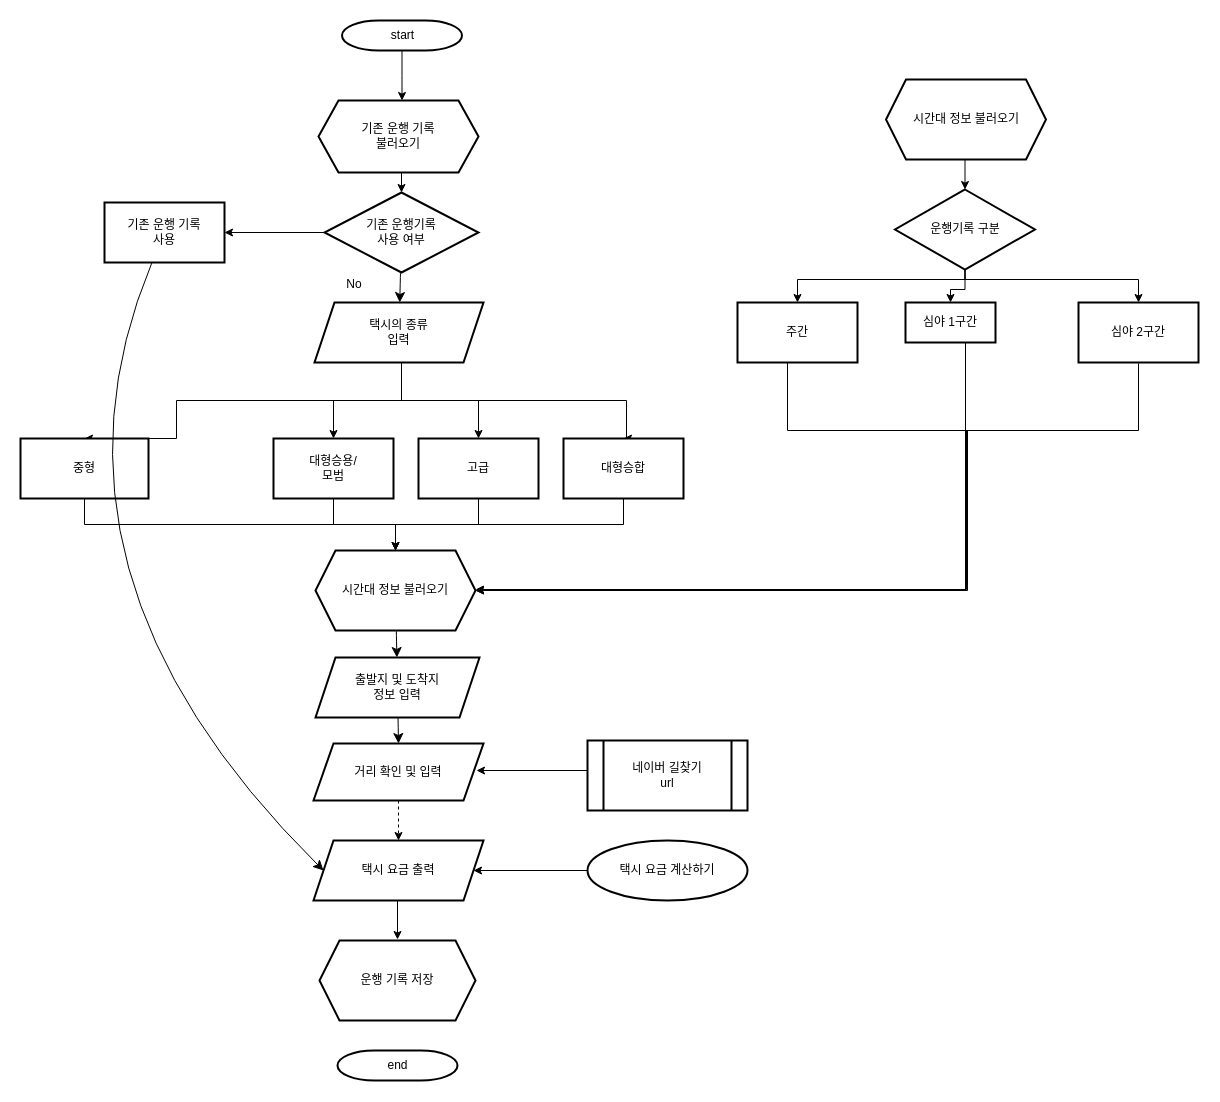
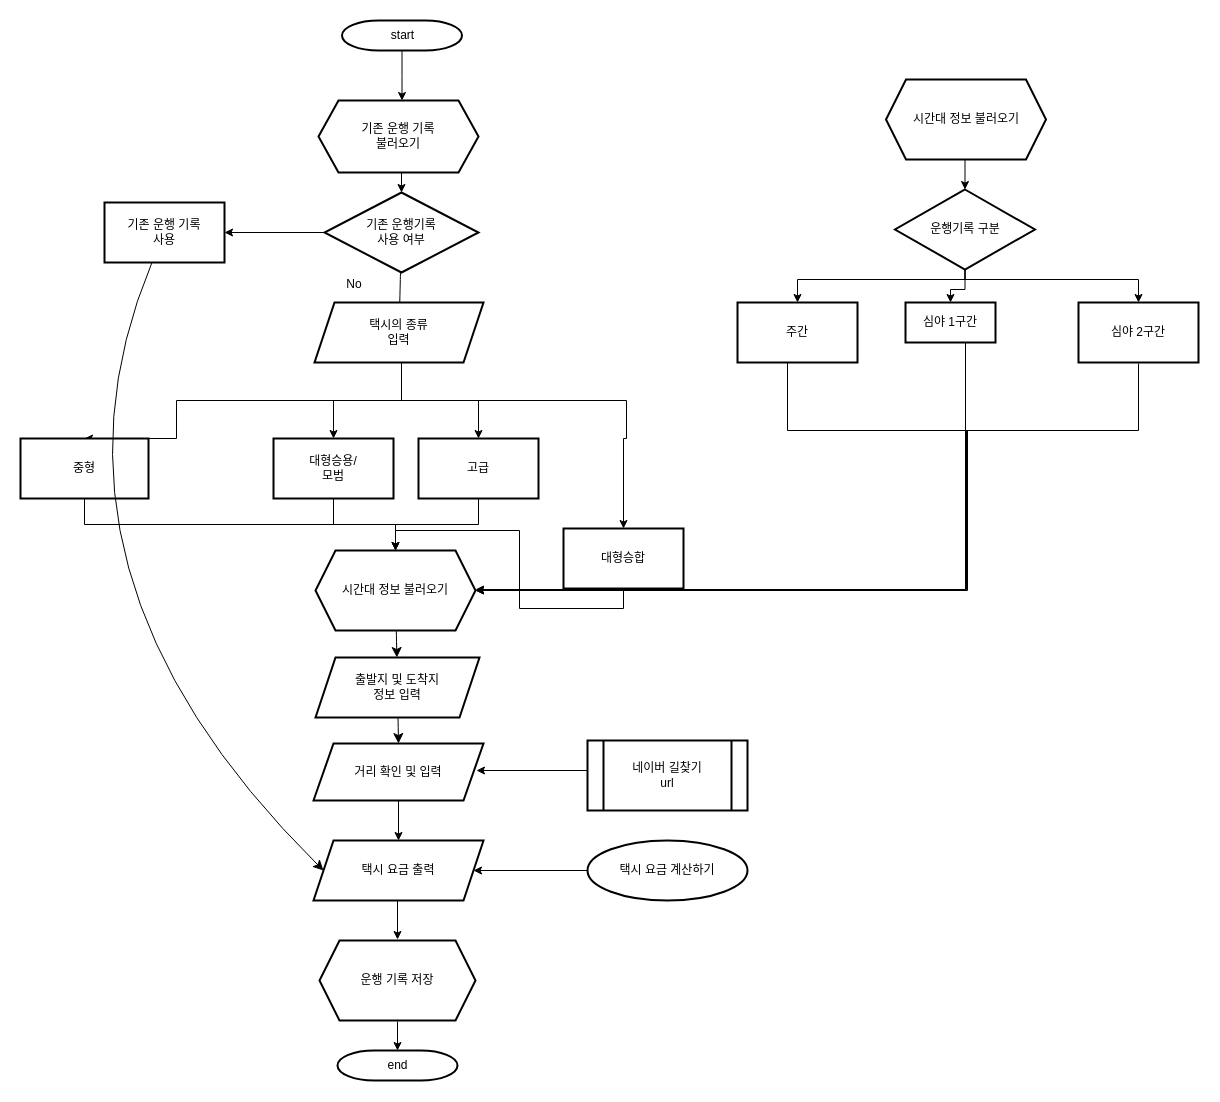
  <mxCell id="0" />
  <mxCell id="1" parent="0" />
  <mxCell id="2" value="" style="edgeStyle=orthogonalEdgeStyle;rounded=0;orthogonalLoop=1;jettySize=auto;html=1;fontFamily=Helvetica;fontSize=12;fontColor=default;fontStyle=0;" parent="1" source="3" edge="1"><mxGeometry relative="1" as="geometry"><mxPoint x="401.5" y="100" as="targetPoint" /></mxGeometry></mxCell>
  <mxCell id="3" value="start" style="shape=mxgraph.flowchart.terminator;strokeWidth=2;gradientColor=none;gradientDirection=north;fontStyle=0;html=1;" parent="1" vertex="1"><mxGeometry x="341.5" y="20" width="120" height="30" as="geometry" /></mxCell>
  <mxCell id="4" value="" style="edgeStyle=orthogonalEdgeStyle;rounded=0;orthogonalLoop=1;jettySize=auto;html=1;fontFamily=Helvetica;fontSize=12;fontColor=default;fontStyle=0;" parent="1" source="7" target="9" edge="1"><mxGeometry relative="1" as="geometry" /></mxCell>
  <mxCell id="5" style="edgeStyle=orthogonalEdgeStyle;rounded=0;orthogonalLoop=1;jettySize=auto;html=1;exitX=0.5;exitY=1;exitDx=0;exitDy=0;entryX=0.5;entryY=0;entryDx=0;entryDy=0;fontFamily=Helvetica;fontSize=12;fontColor=default;fontStyle=0;" parent="1" source="7" target="16" edge="1"><mxGeometry relative="1" as="geometry"><Array as="points"><mxPoint x="969.5" y="279" /><mxPoint x="791.5" y="279" /></Array></mxGeometry></mxCell>
  <mxCell id="6" style="edgeStyle=orthogonalEdgeStyle;rounded=0;orthogonalLoop=1;jettySize=auto;html=1;exitX=0.5;exitY=1;exitDx=0;exitDy=0;entryX=0.5;entryY=0;entryDx=0;entryDy=0;fontFamily=Helvetica;fontSize=12;fontColor=default;fontStyle=0;" parent="1" source="7" target="18" edge="1"><mxGeometry relative="1" as="geometry"><Array as="points"><mxPoint x="969.5" y="279" /><mxPoint x="1142.5" y="279" /></Array></mxGeometry></mxCell>
  <mxCell id="7" value="운행기록 구분" style="rhombus;whiteSpace=wrap;html=1;strokeWidth=2;gradientColor=none;gradientDirection=north;fontStyle=0;" parent="1" vertex="1"><mxGeometry x="894.5" y="189" width="140" height="80" as="geometry" /></mxCell>
  <mxCell id="8" style="edgeStyle=orthogonalEdgeStyle;rounded=0;orthogonalLoop=1;jettySize=auto;html=1;exitX=0.5;exitY=1;exitDx=0;exitDy=0;entryX=1;entryY=0.5;entryDx=0;entryDy=0;" parent="1" source="9" target="48" edge="1"><mxGeometry relative="1" as="geometry"><mxPoint x="965.5" y="489" as="targetPoint" /><Array as="points"><mxPoint x="965" y="590" /></Array></mxGeometry></mxCell>
  <mxCell id="9" value="심야 1구간" style="whiteSpace=wrap;html=1;strokeWidth=2;gradientColor=none;gradientDirection=north;fontStyle=0;" parent="1" vertex="1"><mxGeometry x="905" y="302" width="90" height="40" as="geometry" /></mxCell>
  <mxCell id="10" style="edgeStyle=orthogonalEdgeStyle;rounded=0;orthogonalLoop=1;jettySize=auto;html=1;entryX=0.5;entryY=0;entryDx=0;entryDy=0;fontFamily=Helvetica;fontSize=12;fontColor=default;fontStyle=0;" parent="1" source="14" target="26" edge="1"><mxGeometry relative="1" as="geometry"><Array as="points"><mxPoint x="401" y="400" /><mxPoint x="478" y="400" /></Array></mxGeometry></mxCell>
  <mxCell id="11" style="edgeStyle=orthogonalEdgeStyle;rounded=0;orthogonalLoop=1;jettySize=auto;html=1;entryX=0.5;entryY=0;entryDx=0;entryDy=0;fontFamily=Helvetica;fontSize=12;fontColor=default;fontStyle=0;" parent="1" source="14" target="24" edge="1"><mxGeometry relative="1" as="geometry"><Array as="points"><mxPoint x="401" y="400" /><mxPoint x="333" y="400" /></Array></mxGeometry></mxCell>
  <mxCell id="12" style="edgeStyle=orthogonalEdgeStyle;rounded=0;orthogonalLoop=1;jettySize=auto;html=1;entryX=0.5;entryY=0;entryDx=0;entryDy=0;fontFamily=Helvetica;fontSize=12;fontColor=default;fontStyle=0;" parent="1" source="14" target="22" edge="1"><mxGeometry relative="1" as="geometry"><Array as="points"><mxPoint x="401" y="400" /><mxPoint x="176" y="400" /><mxPoint x="176" y="438" /></Array></mxGeometry></mxCell>
  <mxCell id="13" style="edgeStyle=orthogonalEdgeStyle;rounded=0;orthogonalLoop=1;jettySize=auto;html=1;entryX=0.5;entryY=0;entryDx=0;entryDy=0;fontFamily=Helvetica;fontSize=12;fontColor=default;fontStyle=0;" parent="1" source="14" target="28" edge="1"><mxGeometry relative="1" as="geometry"><Array as="points"><mxPoint x="401" y="400" /><mxPoint x="626" y="400" /><mxPoint x="626" y="438" /></Array></mxGeometry></mxCell>
  <mxCell id="14" value="택시의 종류&lt;div&gt;입력&lt;/div&gt;" style="shape=parallelogram;perimeter=parallelogramPerimeter;whiteSpace=wrap;html=1;fixedSize=1;strokeColor=default;strokeWidth=2;align=center;verticalAlign=middle;fontFamily=Helvetica;fontSize=12;fontColor=default;fontStyle=0;fillColor=default;gradientColor=none;gradientDirection=north;" parent="1" vertex="1"><mxGeometry x="314" y="302" width="169" height="60" as="geometry" /></mxCell>
  <mxCell id="15" style="edgeStyle=orthogonalEdgeStyle;rounded=0;orthogonalLoop=1;jettySize=auto;html=1;exitX=0.5;exitY=1;exitDx=0;exitDy=0;" parent="1" source="16" target="48" edge="1"><mxGeometry relative="1" as="geometry"><mxPoint x="965.5" y="489" as="targetPoint" /><Array as="points"><mxPoint x="787" y="430" /><mxPoint x="967" y="430" /><mxPoint x="967" y="590" /></Array></mxGeometry></mxCell>
  <mxCell id="16" value="주간" style="whiteSpace=wrap;html=1;strokeWidth=2;gradientColor=none;gradientDirection=north;fontStyle=0;" parent="1" vertex="1"><mxGeometry x="737" y="302" width="120" height="60" as="geometry" /></mxCell>
  <mxCell id="17" style="edgeStyle=orthogonalEdgeStyle;rounded=0;orthogonalLoop=1;jettySize=auto;html=1;exitX=0.5;exitY=1;exitDx=0;exitDy=0;" parent="1" edge="1"><mxGeometry relative="1" as="geometry"><mxPoint x="1138" y="363" as="sourcePoint" /><mxPoint x="475" y="589" as="targetPoint" /><Array as="points"><mxPoint x="1138" y="430" /><mxPoint x="966" y="430" /><mxPoint x="966" y="589" /></Array></mxGeometry></mxCell>
  <mxCell id="18" value="심야 2구간" style="whiteSpace=wrap;html=1;strokeWidth=2;gradientColor=none;gradientDirection=north;fontStyle=0;" parent="1" vertex="1"><mxGeometry x="1078" y="302" width="120" height="60" as="geometry" /></mxCell>
  <mxCell id="19" style="edgeStyle=orthogonalEdgeStyle;rounded=0;orthogonalLoop=1;jettySize=auto;html=1;exitX=0.5;exitY=1;exitDx=0;exitDy=0;entryX=0.5;entryY=0;entryDx=0;entryDy=0;fontFamily=Helvetica;fontSize=12;fontColor=default;fontStyle=0;" parent="1" source="20" target="7" edge="1"><mxGeometry relative="1" as="geometry" /></mxCell>
  <mxCell id="20" value="시간대 정보 불러오기" style="shape=hexagon;perimeter=hexagonPerimeter2;whiteSpace=wrap;html=1;fixedSize=1;strokeColor=default;strokeWidth=2;align=center;verticalAlign=middle;fontFamily=Helvetica;fontSize=12;fontColor=default;fontStyle=0;fillColor=default;gradientColor=none;gradientDirection=north;" parent="1" vertex="1"><mxGeometry x="885.5" y="79" width="160" height="80" as="geometry" /></mxCell>
  <mxCell id="21" style="edgeStyle=orthogonalEdgeStyle;rounded=0;orthogonalLoop=1;jettySize=auto;html=1;exitX=0.5;exitY=1;exitDx=0;exitDy=0;" parent="1" source="22" target="48" edge="1"><mxGeometry relative="1" as="geometry" /></mxCell>
  <mxCell id="22" value="중형" style="whiteSpace=wrap;html=1;strokeWidth=2;fontStyle=0;gradientColor=none;gradientDirection=north;" parent="1" vertex="1"><mxGeometry x="20" y="438" width="128" height="60" as="geometry" /></mxCell>
  <mxCell id="23" style="edgeStyle=orthogonalEdgeStyle;rounded=0;orthogonalLoop=1;jettySize=auto;html=1;exitX=0.5;exitY=1;exitDx=0;exitDy=0;entryX=0.5;entryY=0;entryDx=0;entryDy=0;" parent="1" source="24" target="48" edge="1"><mxGeometry relative="1" as="geometry" /></mxCell>
  <mxCell id="24" value="대형승용/&lt;div&gt;모범&lt;/div&gt;" style="whiteSpace=wrap;html=1;strokeWidth=2;fontStyle=0;gradientColor=none;gradientDirection=north;" parent="1" vertex="1"><mxGeometry x="273" y="438" width="120" height="60" as="geometry" /></mxCell>
  <mxCell id="25" style="edgeStyle=orthogonalEdgeStyle;rounded=0;orthogonalLoop=1;jettySize=auto;html=1;exitX=0.5;exitY=1;exitDx=0;exitDy=0;" parent="1" source="26" edge="1"><mxGeometry relative="1" as="geometry"><mxPoint x="397" y="620" as="targetPoint" /><Array as="points"><mxPoint x="478" y="524" /><mxPoint x="395" y="524" /><mxPoint x="395" y="620" /></Array></mxGeometry></mxCell>
  <mxCell id="26" value="고급" style="whiteSpace=wrap;html=1;strokeWidth=2;fontStyle=0;gradientColor=none;gradientDirection=north;" parent="1" vertex="1"><mxGeometry x="418" y="438" width="120" height="60" as="geometry" /></mxCell>
  <mxCell id="27" style="edgeStyle=orthogonalEdgeStyle;rounded=0;orthogonalLoop=1;jettySize=auto;html=1;exitX=0.5;exitY=1;exitDx=0;exitDy=0;entryX=0.5;entryY=0;entryDx=0;entryDy=0;" parent="1" source="28" target="48" edge="1"><mxGeometry relative="1" as="geometry"><mxPoint x="402" y="549" as="targetPoint" /></mxGeometry></mxCell>
- <mxCell id="28" value="대형승합" style="whiteSpace=wrap;html=1;strokeWidth=2;fontStyle=0;gradientColor=none;gradientDirection=north;" parent="1" vertex="1"><mxGeometry x="563" y="438" width="120" height="60" as="geometry" /></mxCell>
+ <mxCell id="28" value="대형승합" style="whiteSpace=wrap;html=1;strokeWidth=2;fontStyle=0;gradientColor=none;gradientDirection=north;" parent="1" vertex="1"><mxGeometry x="563" y="528" width="120" height="60" as="geometry" /></mxCell>
  <mxCell id="29" style="edgeStyle=orthogonalEdgeStyle;rounded=0;orthogonalLoop=1;jettySize=auto;html=1;exitX=0.5;exitY=1;exitDx=0;exitDy=0;entryX=0.5;entryY=0;entryDx=0;entryDy=0;fontFamily=Helvetica;fontSize=12;fontColor=default;fontStyle=0;" parent="1" source="30" target="33" edge="1"><mxGeometry relative="1" as="geometry" /></mxCell>
  <mxCell id="30" value="기존 운행 기록&lt;div&gt;불러오기&lt;/div&gt;" style="shape=hexagon;perimeter=hexagonPerimeter2;whiteSpace=wrap;html=1;fixedSize=1;strokeColor=default;strokeWidth=2;align=center;verticalAlign=middle;fontFamily=Helvetica;fontSize=12;fontColor=default;fontStyle=0;fillColor=default;gradientColor=none;gradientDirection=north;" parent="1" vertex="1"><mxGeometry x="318" y="100" width="160" height="72" as="geometry" /></mxCell>
  <mxCell id="31" value="" style="edgeStyle=orthogonalEdgeStyle;rounded=0;orthogonalLoop=1;jettySize=auto;html=1;fontFamily=Helvetica;fontSize=12;fontColor=default;fontStyle=0;" parent="1" source="33" target="35" edge="1"><mxGeometry relative="1" as="geometry" /></mxCell>
- <mxCell id="32" value="" style="edgeStyle=none;curved=1;rounded=0;orthogonalLoop=1;jettySize=auto;html=1;fontSize=12;startSize=8;endSize=8;" parent="1" source="33" target="14" edge="1"><mxGeometry relative="1" as="geometry" /></mxCell>
+ <mxCell id="32" value="" style="edgeStyle=none;curved=1;rounded=0;orthogonalLoop=1;jettySize=auto;html=1;fontSize=12;startSize=8;endSize=8;endArrow=none;" parent="1" source="33" target="14" edge="1"><mxGeometry relative="1" as="geometry" /></mxCell>
  <mxCell id="33" value="기존 운행기록&lt;div&gt;사용 여부&lt;/div&gt;" style="rhombus;whiteSpace=wrap;html=1;strokeWidth=2;fontStyle=0;gradientColor=none;gradientDirection=north;" parent="1" vertex="1"><mxGeometry x="324" y="192" width="154" height="80" as="geometry" /></mxCell>
  <mxCell id="34" style="edgeStyle=none;curved=1;rounded=0;orthogonalLoop=1;jettySize=auto;html=1;entryX=0;entryY=0.5;entryDx=0;entryDy=0;fontSize=12;startSize=8;endSize=8;" edge="1" parent="1" source="35" target="43"><mxGeometry relative="1" as="geometry"><Array as="points"><mxPoint x="22" y="572" /></Array></mxGeometry></mxCell>
  <mxCell id="35" value="기존 운행 기록&lt;div&gt;사용&lt;/div&gt;" style="whiteSpace=wrap;html=1;strokeWidth=2;fontStyle=0;gradientColor=none;gradientDirection=north;" parent="1" vertex="1"><mxGeometry x="104" y="202" width="120" height="60" as="geometry" /></mxCell>
  <mxCell id="36" value="No" style="text;html=1;align=center;verticalAlign=middle;whiteSpace=wrap;rounded=0;fontFamily=Helvetica;fontSize=12;fontColor=default;fontStyle=0;" parent="1" vertex="1"><mxGeometry x="324" y="269" width="60" height="30" as="geometry" /></mxCell>
  <mxCell id="37" style="edgeStyle=none;curved=1;rounded=0;orthogonalLoop=1;jettySize=auto;html=1;entryX=0.5;entryY=0;entryDx=0;entryDy=0;fontSize=12;startSize=8;endSize=8;" parent="1" source="38" target="51" edge="1"><mxGeometry relative="1" as="geometry" /></mxCell>
  <mxCell id="38" value="출발지 및 도착지&lt;div&gt;정보 입력&lt;/div&gt;" style="shape=parallelogram;perimeter=parallelogramPerimeter;whiteSpace=wrap;html=1;fixedSize=1;strokeWidth=2;fontStyle=0;gradientColor=none;gradientDirection=north;" parent="1" vertex="1"><mxGeometry x="315" y="657" width="164" height="60" as="geometry" /></mxCell>
- <mxCell id="39" style="edgeStyle=orthogonalEdgeStyle;rounded=0;orthogonalLoop=1;jettySize=auto;html=1;exitX=0.5;exitY=1;exitDx=0;exitDy=0;dashed=1;" parent="1" source="51" target="43" edge="1"><mxGeometry relative="1" as="geometry"><mxPoint x="396" y="840" as="targetPoint" /><mxPoint x="396" y="810" as="sourcePoint" /></mxGeometry></mxCell>
+ <mxCell id="39" style="edgeStyle=orthogonalEdgeStyle;rounded=0;orthogonalLoop=1;jettySize=auto;html=1;exitX=0.5;exitY=1;exitDx=0;exitDy=0;" parent="1" source="51" target="43" edge="1"><mxGeometry relative="1" as="geometry"><mxPoint x="396" y="840" as="targetPoint" /><mxPoint x="396" y="810" as="sourcePoint" /></mxGeometry></mxCell>
  <mxCell id="40" value="" style="edgeStyle=orthogonalEdgeStyle;rounded=0;orthogonalLoop=1;jettySize=auto;html=1;fontFamily=Helvetica;fontSize=12;fontColor=default;fontStyle=0;" parent="1" source="41" target="43" edge="1"><mxGeometry relative="1" as="geometry" /></mxCell>
  <mxCell id="41" value="택시 요금 계산하기" style="ellipse;whiteSpace=wrap;html=1;strokeWidth=2;fontStyle=0;gradientColor=none;gradientDirection=north;" parent="1" vertex="1"><mxGeometry x="587" y="840" width="160" height="60" as="geometry" /></mxCell>
  <mxCell id="42" style="edgeStyle=orthogonalEdgeStyle;rounded=0;orthogonalLoop=1;jettySize=auto;html=1;exitX=0.5;exitY=1;exitDx=0;exitDy=0;entryX=0.5;entryY=0;entryDx=0;entryDy=0;" parent="1" source="43" target="46" edge="1"><mxGeometry relative="1" as="geometry" /></mxCell>
  <mxCell id="43" value="택시 요금 출력" style="shape=parallelogram;perimeter=parallelogramPerimeter;whiteSpace=wrap;html=1;fixedSize=1;strokeWidth=2;fontStyle=0;gradientColor=none;gradientDirection=north;" parent="1" vertex="1"><mxGeometry x="313" y="840" width="170" height="60" as="geometry" /></mxCell>
  <mxCell id="44" value="end" style="shape=mxgraph.flowchart.terminator;strokeWidth=2;gradientColor=none;gradientDirection=north;fontStyle=0;html=1;" parent="1" vertex="1"><mxGeometry x="337" y="1050" width="120" height="30" as="geometry" /></mxCell>
+ <mxCell id="45" value="" style="edgeStyle=orthogonalEdgeStyle;rounded=0;orthogonalLoop=1;jettySize=auto;html=1;" parent="1" source="46" target="44" edge="1"><mxGeometry relative="1" as="geometry" /></mxCell>
  <mxCell id="46" value="운행 기록 저장" style="shape=hexagon;perimeter=hexagonPerimeter2;whiteSpace=wrap;html=1;fixedSize=1;perimeterSpacing=1;strokeWidth=2;" parent="1" vertex="1"><mxGeometry x="319" y="940" width="156" height="80" as="geometry" /></mxCell>
  <mxCell id="47" style="edgeStyle=none;curved=1;rounded=0;orthogonalLoop=1;jettySize=auto;html=1;fontSize=12;startSize=8;endSize=8;" parent="1" source="48" target="38" edge="1"><mxGeometry relative="1" as="geometry" /></mxCell>
  <mxCell id="48" value="시간대 정보 불러오기" style="shape=hexagon;perimeter=hexagonPerimeter2;whiteSpace=wrap;html=1;fixedSize=1;strokeColor=default;strokeWidth=2;align=center;verticalAlign=middle;fontFamily=Helvetica;fontSize=12;fontColor=default;fontStyle=0;fillColor=default;gradientColor=none;gradientDirection=north;" parent="1" vertex="1"><mxGeometry x="315" y="550" width="160" height="80" as="geometry" /></mxCell>
  <mxCell id="49" style="edgeStyle=orthogonalEdgeStyle;rounded=0;orthogonalLoop=1;jettySize=auto;html=1;entryX=1;entryY=0.5;entryDx=0;entryDy=0;" parent="1" edge="1"><mxGeometry relative="1" as="geometry"><mxPoint x="597" y="770" as="sourcePoint" /><mxPoint x="476" y="770" as="targetPoint" /></mxGeometry></mxCell>
  <mxCell id="50" value="네이버 길찾기&lt;div&gt;url&lt;/div&gt;" style="shape=process;whiteSpace=wrap;html=1;backgroundOutline=1;strokeWidth=2;" parent="1" vertex="1"><mxGeometry x="587" y="740" width="160" height="70" as="geometry" /></mxCell>
  <mxCell id="51" value="거리 확인 및 입력" style="shape=parallelogram;perimeter=parallelogramPerimeter;whiteSpace=wrap;html=1;fixedSize=1;strokeWidth=2;fontStyle=0;gradientColor=none;gradientDirection=north;" parent="1" vertex="1"><mxGeometry x="313" y="743" width="170" height="57" as="geometry" /></mxCell>
